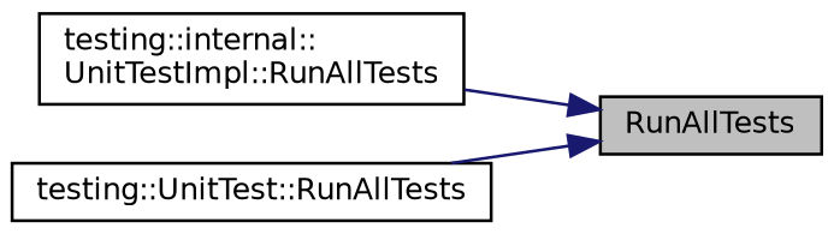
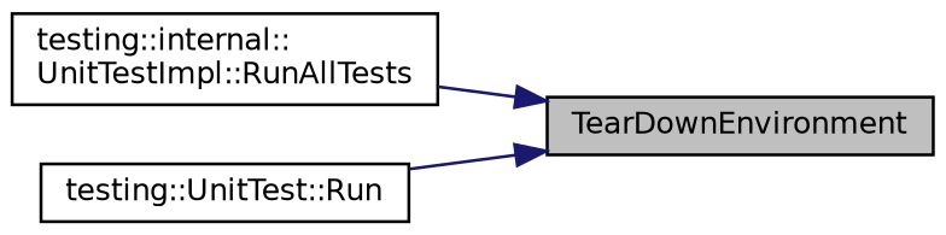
  digraph {
    rankdir=RL
    node [color=black fontname=Helvetica fontsize=10 shape=record]
    edge [color=midnightblue dir=back fontname=Helvetica fontsize=10 labelfontname=Helvetica labelfontsize=10 style=solid]
-   n1 [fillcolor=grey75 fontcolor=black height=0.2 label=RunAllTests style=filled width=0.4]
+   n1 [fillcolor=grey75 fontcolor=black height=0.2 label=TearDownEnvironment style=filled width=0.4]
    n2 [height=0.2 label="testing::internal::\lUnitTestImpl::RunAllTests" width=0.4]
-   n3 [height=0.2 label="testing::UnitTest::RunAllTests" width=0.4]
+   n3 [height=0.2 label="testing::UnitTest::Run" width=0.4]
    n1 -> n2
    n1 -> n3
  }
